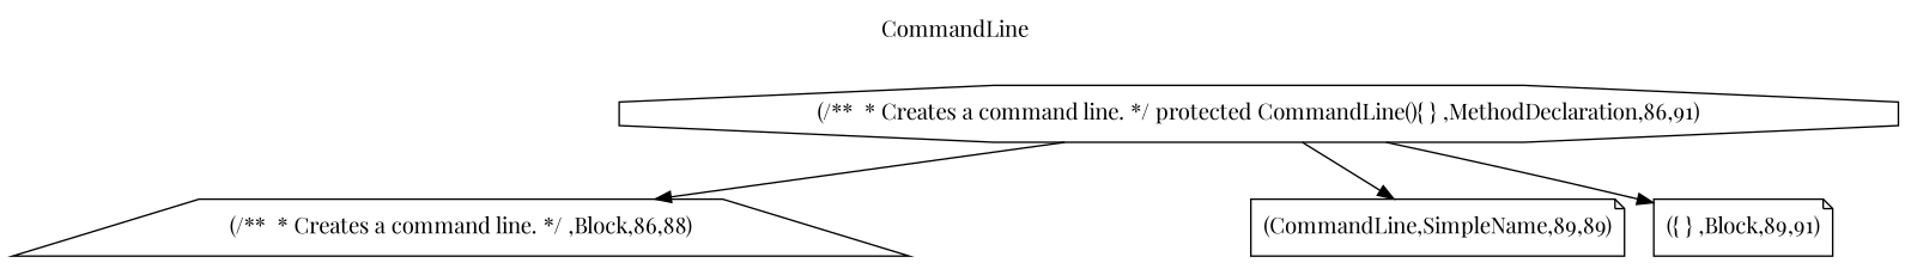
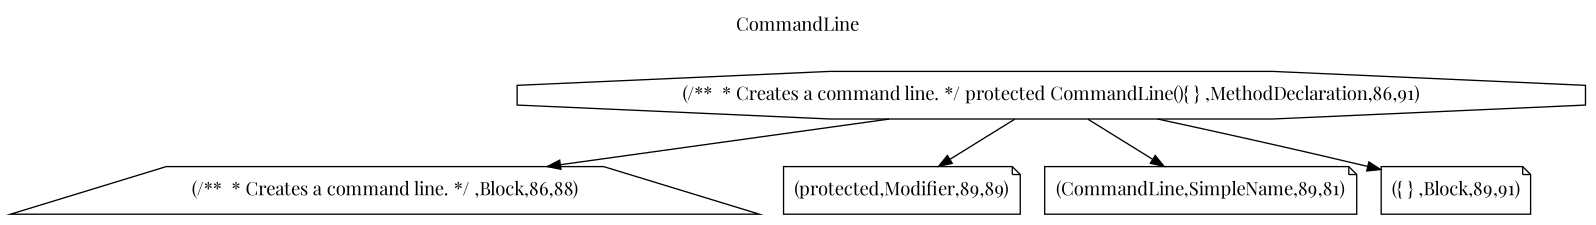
  digraph {
    concentrate=true
    fontname="Playfair Display"
    label=CommandLine
    labelloc=t
    node [endLineNumber=91 fontname="Playfair Display" shape=note startLineNumber=89]
    edge [fontname="Playfair Display"]
    n1 [label="(/**  * Creates a command line. */ protected CommandLine(){ } ,MethodDeclaration,86,91)" shape=octagon startLineNumber=86 type=31]
    n2 [endLineNumber=88 label="(/**  * Creates a command line. */ ,Block,86,88)" shape=trapezium startLineNumber=86 type=29]
-   n4 [endLineNumber=89 label="(CommandLine,SimpleName,89,89)" type=42]
+   n3 [endLineNumber=89 label="(protected,Modifier,89,89)" type=83]
+   n4 [endLineNumber=89 label="(CommandLine,SimpleName,89,81)" type=42]
    n5 [label="({ } ,Block,89,91)" type=8]
    n1 -> n2
+   n1 -> n3
    n1 -> n4
    n1 -> n5
  }
